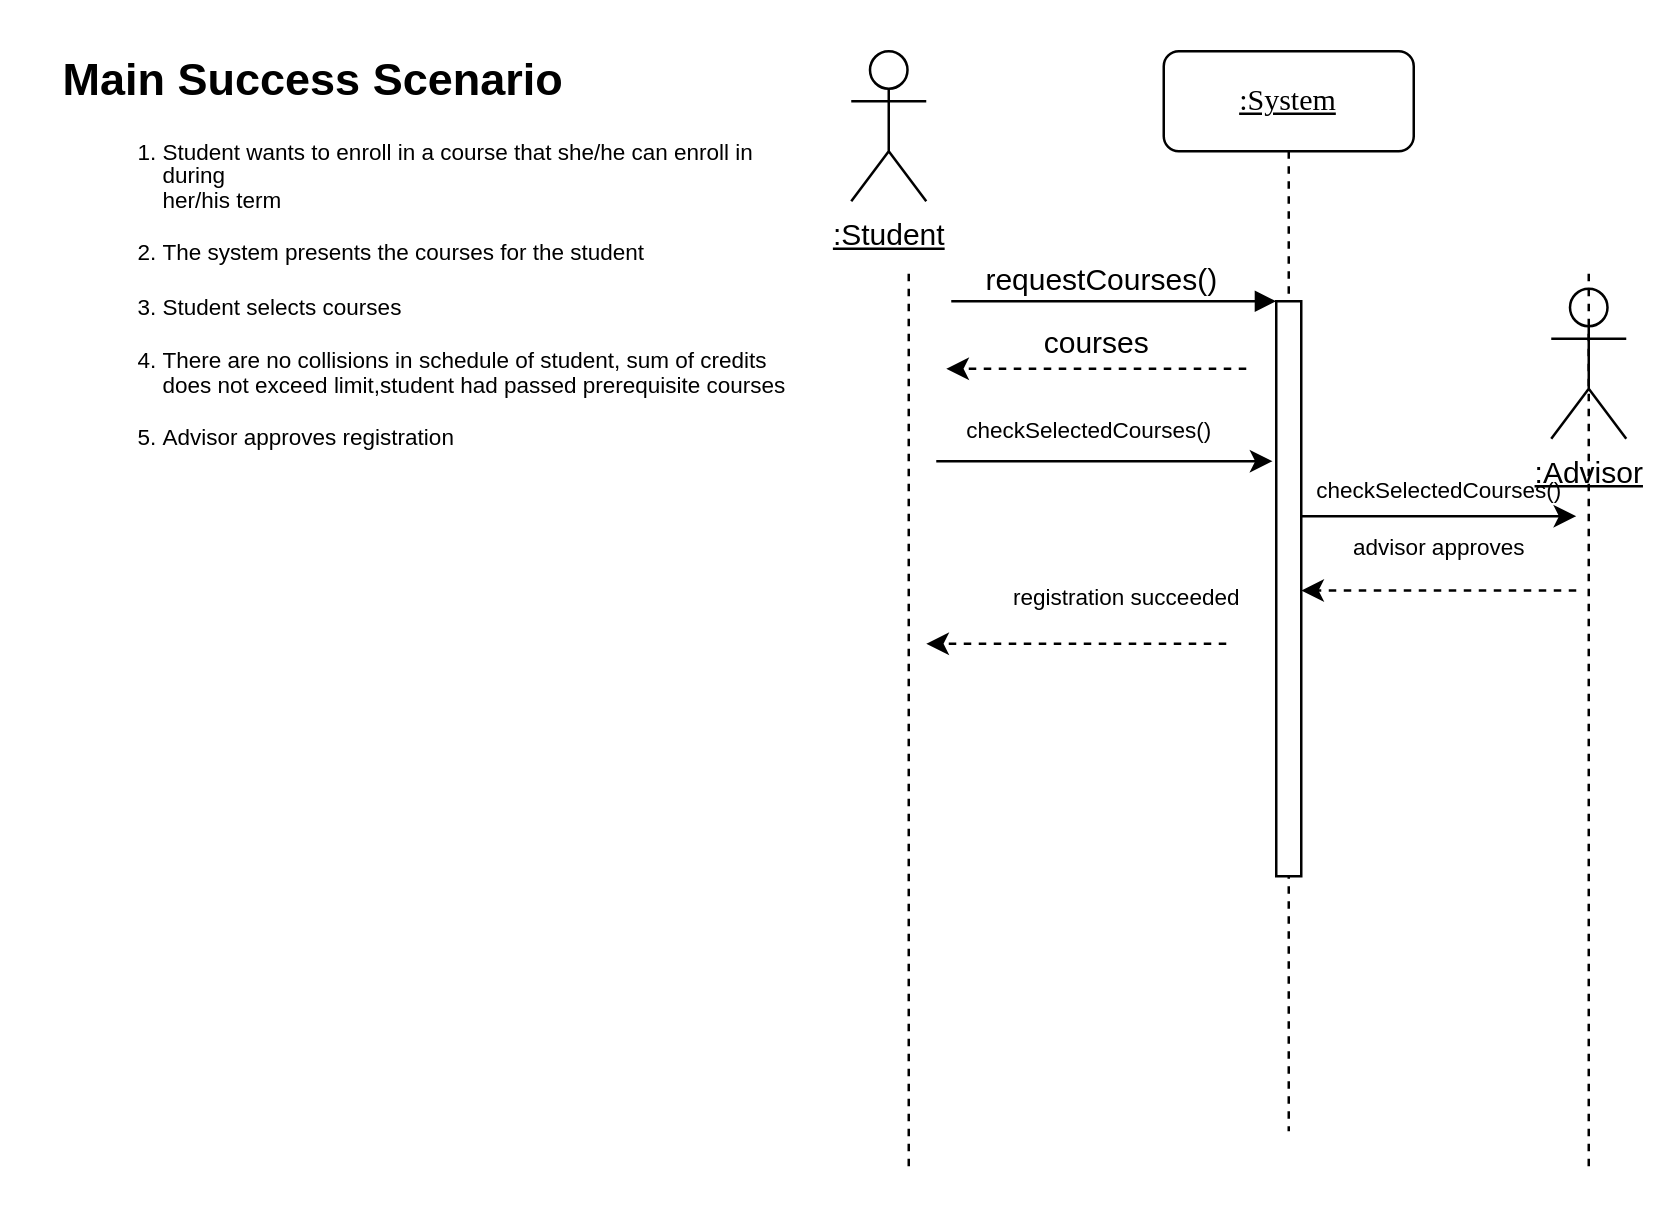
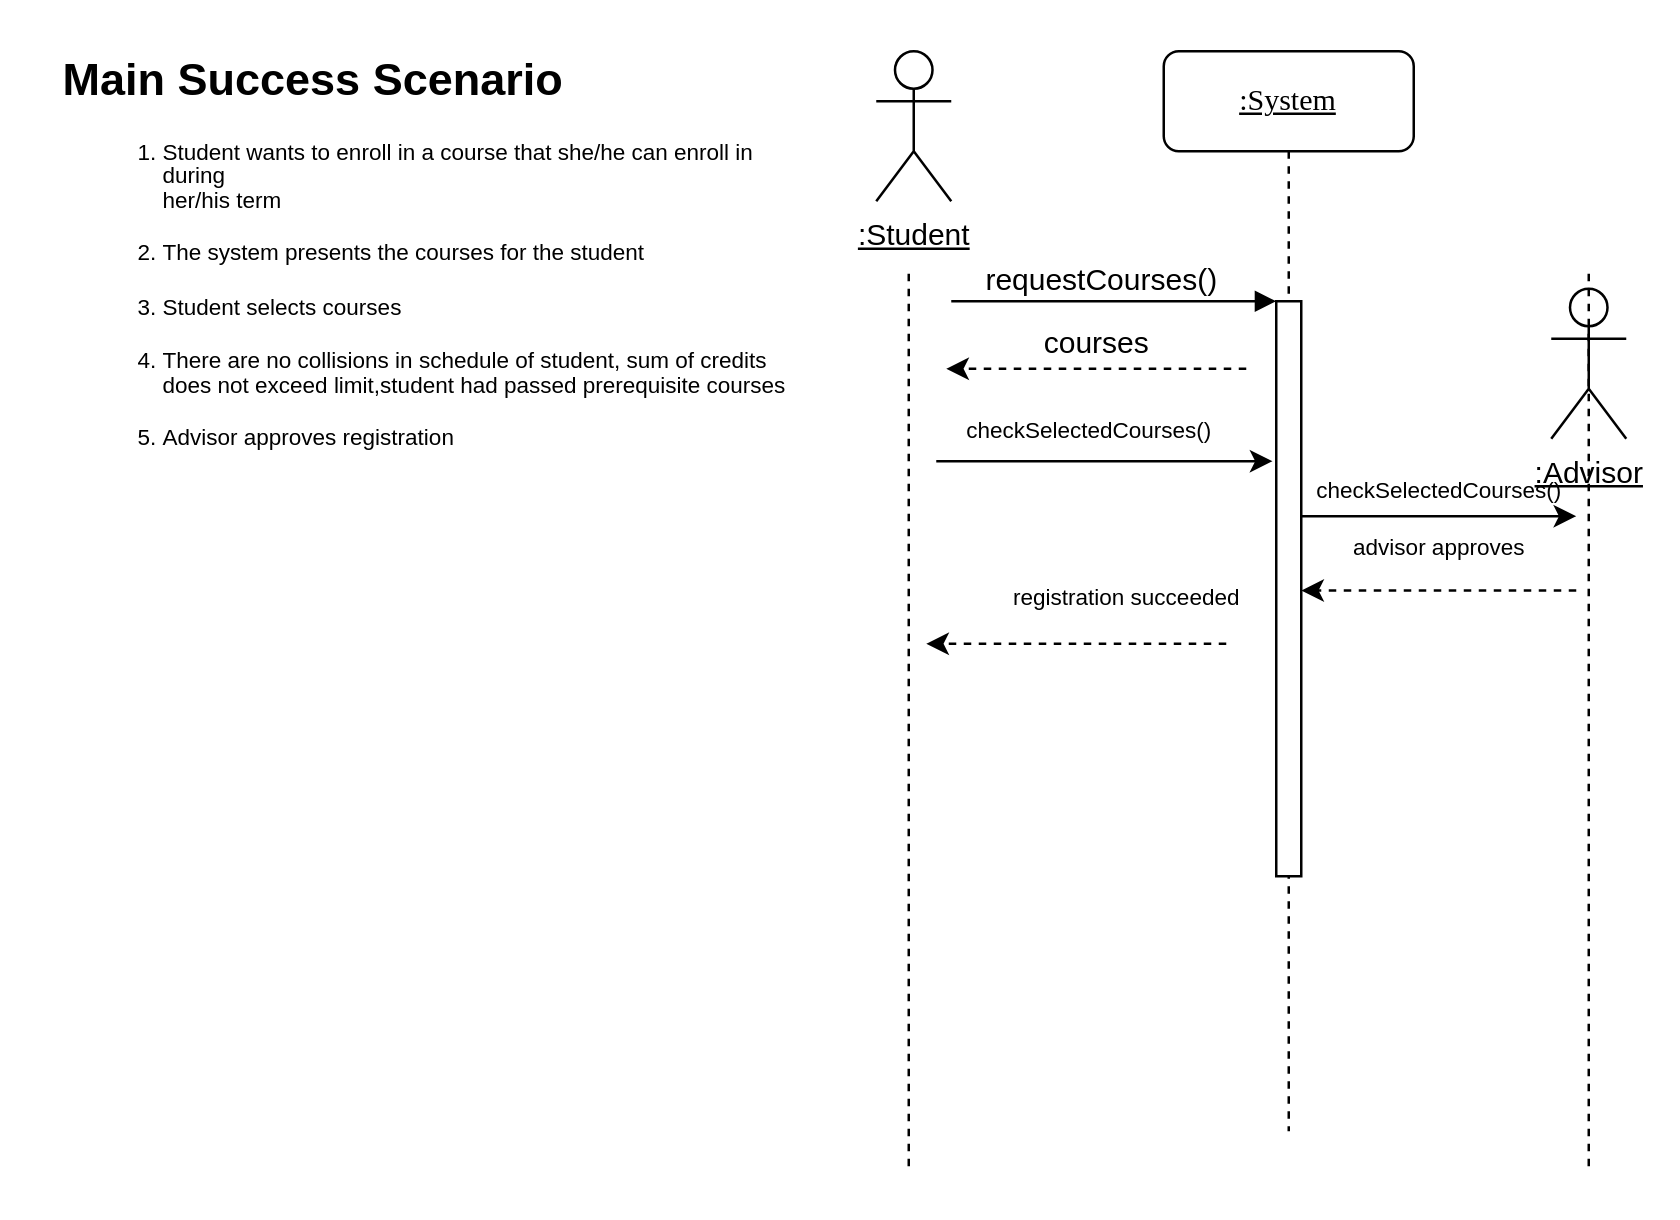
  <mxCell id="0" />
  <mxCell id="1" parent="0" />
  <mxCell id="2" value="&lt;u&gt;:System&lt;/u&gt;" style="shape=umlLifeline;perimeter=lifelinePerimeter;whiteSpace=wrap;html=1;container=1;collapsible=0;recursiveResize=0;outlineConnect=0;rounded=1;shadow=0;comic=0;labelBackgroundColor=none;strokeWidth=1;fontFamily=Verdana;fontSize=12;align=center;" parent="1" vertex="1"><mxGeometry x="465" y="20" width="100" height="432" as="geometry" /></mxCell>
  <mxCell id="3" value="" style="html=1;points=[];perimeter=orthogonalPerimeter;rounded=0;shadow=0;comic=0;labelBackgroundColor=none;strokeWidth=1;fontFamily=Verdana;fontSize=12;align=center;" parent="2" vertex="1"><mxGeometry x="45" y="100" width="10" height="230" as="geometry" /></mxCell>
  <mxCell id="4" value="checkSelectedCourses()" style="text;html=1;align=center;verticalAlign=middle;resizable=0;points=[];autosize=1;strokeColor=none;fillColor=none;fontSize=9;" vertex="1" parent="2"><mxGeometry x="-95" y="142" width="130" height="20" as="geometry" /></mxCell>
  <mxCell id="5" value="" style="html=1;verticalAlign=bottom;endArrow=block;entryX=0;entryY=0;labelBackgroundColor=none;fontFamily=Verdana;fontSize=12;edgeStyle=elbowEdgeStyle;elbow=vertical;labelBorderColor=default;" parent="1" target="3" edge="1"><mxGeometry relative="1" as="geometry"><mxPoint x="380" y="120" as="sourcePoint" /></mxGeometry></mxCell>
- <mxCell id="6" value="&lt;u&gt;:Student&lt;/u&gt;" style="shape=umlActor;verticalLabelPosition=bottom;verticalAlign=top;html=1;outlineConnect=0;" vertex="1" parent="1"><mxGeometry x="340" y="20" width="30" height="60" as="geometry" /></mxCell>
+ <mxCell id="6" value="&lt;u&gt;:Student&lt;/u&gt;" style="shape=umlActor;verticalLabelPosition=bottom;verticalAlign=top;html=1;outlineConnect=0;" vertex="1" parent="1"><mxGeometry x="350" y="20" width="30" height="60" as="geometry" /></mxCell>
  <mxCell id="7" value="&lt;u&gt;:Advisor&lt;/u&gt;" style="shape=umlActor;verticalLabelPosition=bottom;verticalAlign=top;html=1;outlineConnect=0;" vertex="1" parent="1"><mxGeometry x="620" y="115" width="30" height="60" as="geometry" /></mxCell>
  <mxCell id="8" value="" style="endArrow=none;dashed=1;html=1;rounded=0;labelBorderColor=default;" edge="1" parent="1"><mxGeometry width="50" height="50" relative="1" as="geometry"><mxPoint x="363" y="466" as="sourcePoint" /><mxPoint x="363" y="106" as="targetPoint" /></mxGeometry></mxCell>
  <mxCell id="9" value="" style="endArrow=none;dashed=1;html=1;rounded=0;labelBorderColor=default;" edge="1" parent="1"><mxGeometry width="50" height="50" relative="1" as="geometry"><mxPoint x="635" y="466" as="sourcePoint" /><mxPoint x="635" y="106" as="targetPoint" /></mxGeometry></mxCell>
  <mxCell id="10" value="requestCourses()" style="text;html=1;align=center;verticalAlign=middle;resizable=0;points=[];autosize=1;strokeColor=none;fillColor=none;" vertex="1" parent="1"><mxGeometry x="380" y="102" width="120" height="20" as="geometry" /></mxCell>
  <mxCell id="11" value="" style="endArrow=classic;html=1;rounded=0;labelBorderColor=default;dashed=1;" edge="1" parent="1"><mxGeometry width="50" height="50" relative="1" as="geometry"><mxPoint x="498" y="147" as="sourcePoint" /><mxPoint x="378" y="147" as="targetPoint" /></mxGeometry></mxCell>
  <mxCell id="12" value="courses" style="text;html=1;align=center;verticalAlign=middle;resizable=0;points=[];autosize=1;strokeColor=none;fillColor=none;" vertex="1" parent="1"><mxGeometry x="408" y="127" width="60" height="20" as="geometry" /></mxCell>
  <mxCell id="13" value="" style="endArrow=classic;html=1;rounded=0;labelBorderColor=default;" edge="1" parent="1"><mxGeometry width="50" height="50" relative="1" as="geometry"><mxPoint x="374" y="184" as="sourcePoint" /><mxPoint x="508.5" y="184" as="targetPoint" /></mxGeometry></mxCell>
  <mxCell id="14" value="" style="endArrow=classic;html=1;rounded=0;labelBorderColor=default;" edge="1" parent="1"><mxGeometry width="50" height="50" relative="1" as="geometry"><mxPoint x="520" y="206" as="sourcePoint" /><mxPoint x="630" y="206" as="targetPoint" /></mxGeometry></mxCell>
  <mxCell id="15" value="" style="endArrow=classic;html=1;rounded=0;labelBorderColor=default;dashed=1;" edge="1" parent="1"><mxGeometry width="50" height="50" relative="1" as="geometry"><mxPoint x="630" y="235.71" as="sourcePoint" /><mxPoint x="520" y="235.71" as="targetPoint" /></mxGeometry></mxCell>
  <mxCell id="16" value="" style="endArrow=classic;html=1;rounded=0;labelBorderColor=default;dashed=1;" edge="1" parent="1"><mxGeometry width="50" height="50" relative="1" as="geometry"><mxPoint x="490" y="257" as="sourcePoint" /><mxPoint x="370" y="257" as="targetPoint" /></mxGeometry></mxCell>
  <mxCell id="17" value="checkSelectedCourses()" style="text;html=1;align=center;verticalAlign=middle;resizable=0;points=[];autosize=1;strokeColor=none;fillColor=none;fontSize=9;" vertex="1" parent="1"><mxGeometry x="510" y="186" width="130" height="20" as="geometry" /></mxCell>
  <mxCell id="18" value="advisor approves" style="text;html=1;align=center;verticalAlign=middle;resizable=0;points=[];autosize=1;strokeColor=none;fillColor=none;fontSize=9;" vertex="1" parent="1"><mxGeometry x="530" y="209" width="90" height="20" as="geometry" /></mxCell>
  <mxCell id="19" value="registration succeeded" style="text;html=1;align=center;verticalAlign=middle;resizable=0;points=[];autosize=1;strokeColor=none;fillColor=none;fontSize=9;" vertex="1" parent="1"><mxGeometry x="390" y="229" width="120" height="20" as="geometry" /></mxCell>
  <mxCell id="20" value="&lt;h1&gt;Main Success Scenario&lt;br&gt;&lt;/h1&gt;&lt;ol&gt;&lt;li&gt;&lt;p style=&quot;margin-bottom: 0.11in ; line-height: 108%&quot; lang=&quot;en-US&quot;&gt;&#09;Student wants to enroll in a course that she/he can enroll in during&lt;br&gt;&#09;her/his term&lt;/p&gt;&#09;&lt;/li&gt;&lt;li&gt;&lt;p style=&quot;margin-bottom: 0.11in ; line-height: 108%&quot; lang=&quot;en-US&quot;&gt;The system presents the courses for the student&lt;/p&gt;&#09;&lt;/li&gt;&lt;li&gt;&lt;p style=&quot;margin-bottom: 0.11in ; line-height: 108%&quot; lang=&quot;en-US&quot;&gt;Student selects courses&lt;/p&gt;&#09;&lt;/li&gt;&lt;li&gt;&lt;p style=&quot;margin-bottom: 0.11in ; line-height: 108%&quot; lang=&quot;en-US&quot;&gt;There are no collisions in schedule of student, sum of credits does not exceed limit,student had passed prerequisite courses&lt;/p&gt;&#09;&lt;/li&gt;&lt;li&gt;&lt;p style=&quot;margin-bottom: 0.11in ; line-height: 108%&quot; lang=&quot;en-US&quot;&gt;Advisor approves registration&lt;/p&gt;&lt;/li&gt;&lt;/ol&gt;&lt;p&gt;&lt;/p&gt;" style="text;html=1;strokeColor=none;fillColor=none;spacing=5;spacingTop=-20;whiteSpace=wrap;overflow=hidden;rounded=0;fontSize=9;" vertex="1" parent="1"><mxGeometry x="20" y="20" width="310" height="202" as="geometry" /></mxCell>
